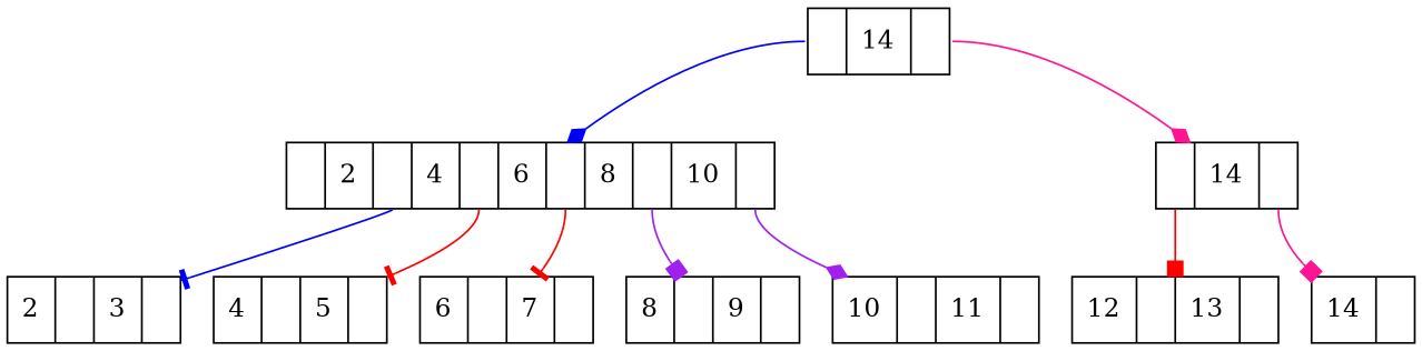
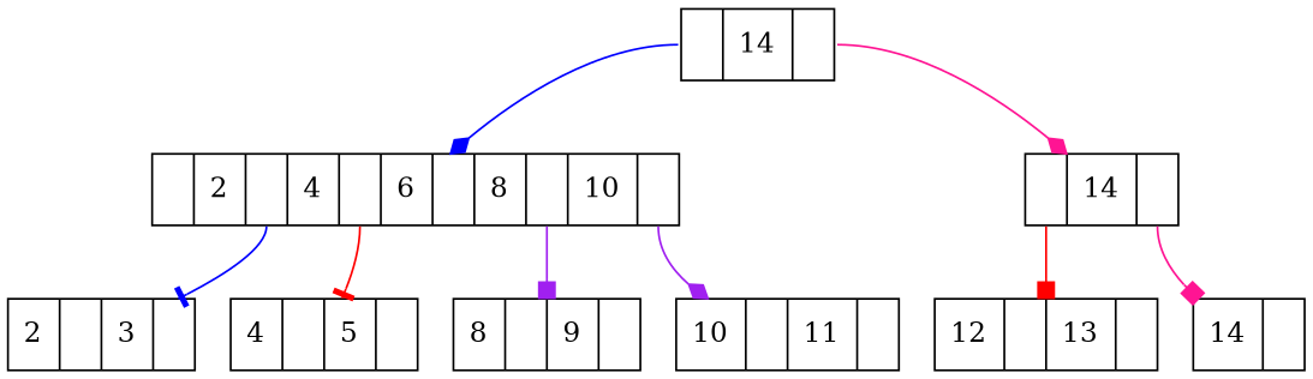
  digraph {
    fixedsize=true
    node [shape=record]
    edge [arrowhead=diamond color=red]
    n1 [label="{{<ptr2>|<key14>14|<ptr9>}}"]
    n2 [label="{{<ptr0>|<key2>2|<ptr1>|<key4>4|<ptr3>|<key6>6|<ptr4>|<key8>8|<ptr5>|<key10>10|<ptr6>}}"]
    n3 [label="{{<ptr7>|<key14>14|<ptr8>}}"]
    n4 [label="{{<key2>2|<ptr32765>|<key3>3|<ptr32765>}}"]
    n5 [label="{{<key4>4|<ptr32765>|<key5>5|<ptr32765>}}"]
-   n6 [label="{{<key6>6|<ptr32765>|<key7>7|<ptr32765>}}"]
    n7 [label="{{<key8>8|<ptr32765>|<key9>9|<ptr32765>}}"]
    n8 [label="{{<key10>10|<ptr32765>|<key11>11|<ptr32765>}}"]
    n9 [label="{{<key12>12|<ptr32765>|<key13>13|<ptr32765>}}"]
    n10 [label="{{<key14>14|<ptr32765>}}"]
    n1 -> n2 [color=blue tailport=ptr2]
    n1 -> n3 [color=deeppink tailport=ptr9]
    n2 -> n4 [arrowhead=tee color=blue tailport=ptr1]
    n2 -> n5 [arrowhead=tee tailport=ptr3]
-   n2 -> n6 [arrowhead=tee tailport=ptr4]
    n2 -> n7 [arrowhead=box color=purple tailport=ptr5]
    n2 -> n8 [color=purple tailport=ptr6]
    n3 -> n9 [arrowhead=box tailport=ptr7]
    n3 -> n10 [arrowhead=box color=deeppink tailport=ptr8]
  }
